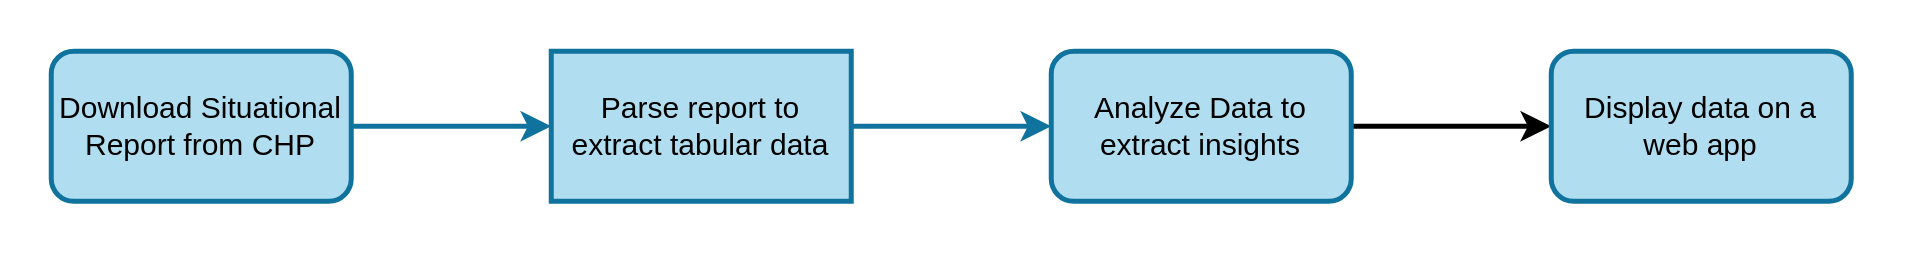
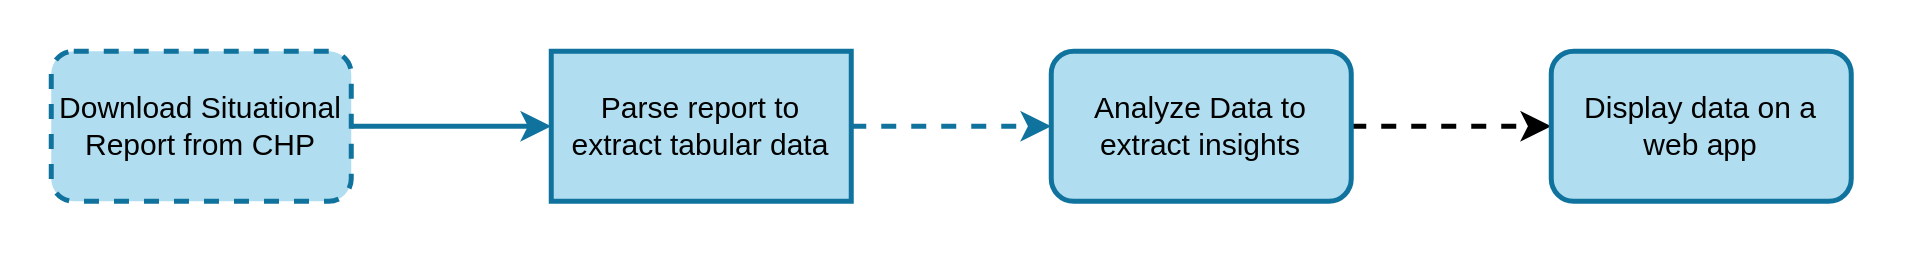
  <mxCell id="0" />
  <mxCell id="1" parent="0" />
  <mxCell id="2" value="" style="edgeStyle=orthogonalEdgeStyle;rounded=0;orthogonalLoop=1;jettySize=auto;html=1;strokeWidth=2;fillColor=#b1ddf0;strokeColor=#10739e;" edge="1" parent="1" source="3" target="5"><mxGeometry relative="1" as="geometry" /></mxCell>
- <mxCell id="3" value="Download Situational Report from CHP" style="rounded=1;whiteSpace=wrap;html=1;strokeWidth=2;fillColor=#b1ddf0;strokeColor=#10739e;" vertex="1" parent="1"><mxGeometry x="20" y="20" width="120" height="60" as="geometry" /></mxCell>
- <mxCell id="4" value="" style="edgeStyle=orthogonalEdgeStyle;rounded=0;orthogonalLoop=1;jettySize=auto;html=1;strokeWidth=2;fillColor=#b1ddf0;strokeColor=#10739e;" edge="1" parent="1" source="5" target="7"><mxGeometry relative="1" as="geometry" /></mxCell>
+ <mxCell id="3" value="Download Situational Report from CHP" style="rounded=1;whiteSpace=wrap;html=1;strokeWidth=2;fillColor=#b1ddf0;strokeColor=#10739e;dashed=1;" vertex="1" parent="1"><mxGeometry x="20" y="20" width="120" height="60" as="geometry" /></mxCell>
+ <mxCell id="4" value="" style="edgeStyle=orthogonalEdgeStyle;rounded=0;orthogonalLoop=1;jettySize=auto;html=1;strokeWidth=2;fillColor=#b1ddf0;strokeColor=#10739e;dashed=1;" edge="1" parent="1" source="5" target="7"><mxGeometry relative="1" as="geometry" /></mxCell>
  <mxCell id="5" value="Parse report to extract tabular data" style="whiteSpace=wrap;html=1;strokeWidth=2;fillColor=#b1ddf0;strokeColor=#10739e;rounded=0;" vertex="1" parent="1"><mxGeometry x="220" y="20" width="120" height="60" as="geometry" /></mxCell>
- <mxCell id="6" value="" style="edgeStyle=orthogonalEdgeStyle;rounded=0;orthogonalLoop=1;jettySize=auto;html=1;strokeWidth=2;fontColor=#FFFFFF;" edge="1" parent="1" source="7" target="8"><mxGeometry relative="1" as="geometry" /></mxCell>
+ <mxCell id="6" value="" style="edgeStyle=orthogonalEdgeStyle;rounded=0;orthogonalLoop=1;jettySize=auto;html=1;strokeWidth=2;fontColor=#FFFFFF;dashed=1;" edge="1" parent="1" source="7" target="8"><mxGeometry relative="1" as="geometry" /></mxCell>
  <mxCell id="7" value="Analyze Data to extract insights" style="rounded=1;whiteSpace=wrap;html=1;strokeWidth=2;fillColor=#b1ddf0;strokeColor=#10739e;" vertex="1" parent="1"><mxGeometry x="420" y="20" width="120" height="60" as="geometry" /></mxCell>
  <mxCell id="8" value="Display data on a web app" style="rounded=1;whiteSpace=wrap;html=1;strokeWidth=2;fillColor=#b1ddf0;strokeColor=#10739e;" vertex="1" parent="1"><mxGeometry x="620" y="20" width="120" height="60" as="geometry" /></mxCell>
